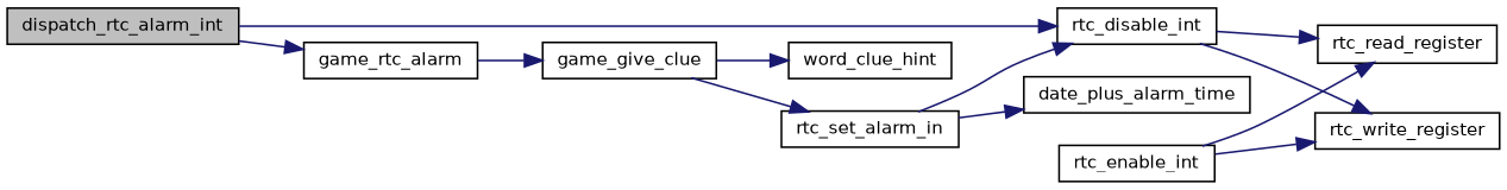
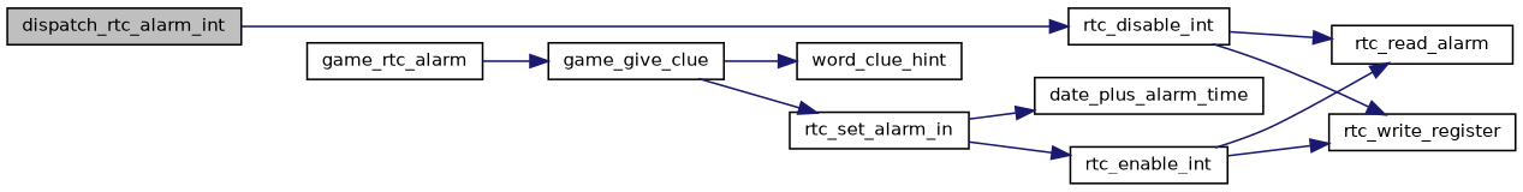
  digraph {
    rankdir=LR
    node [color=black fillcolor=white fontname=Helvetica fontsize=10 shape=record style=filled]
    edge [color=midnightblue fontname=Helvetica fontsize=10 labelfontname=Helvetica labelfontsize=10 style=solid]
    n1 [fillcolor=grey75 fontcolor=black height=0.2 label=dispatch_rtc_alarm_int width=0.4]
    n2 [height=0.2 label=game_rtc_alarm width=0.4]
    n3 [height=0.2 label=rtc_disable_int width=0.4]
    n4 [height=0.2 label=game_give_clue width=0.4]
-   n5 [height=0.2 label=rtc_read_register width=0.4]
+   n5 [height=0.2 label=rtc_read_alarm width=0.4]
    n6 [height=0.2 label=rtc_write_register width=0.4]
    n7 [height=0.2 label=rtc_set_alarm_in width=0.4]
    n8 [height=0.2 label=word_clue_hint width=0.4]
    n9 [height=0.2 label=date_plus_alarm_time width=0.4]
    n10 [height=0.2 label=rtc_enable_int width=0.4]
-   n1 -> n2
    n1 -> n3
    n2 -> n4
    n3 -> n5
    n3 -> n6
    n4 -> n7
    n4 -> n8
    n7 -> n9
-   n7 -> n3
+   n7 -> n10
    n10 -> n5
    n10 -> n6
  }
